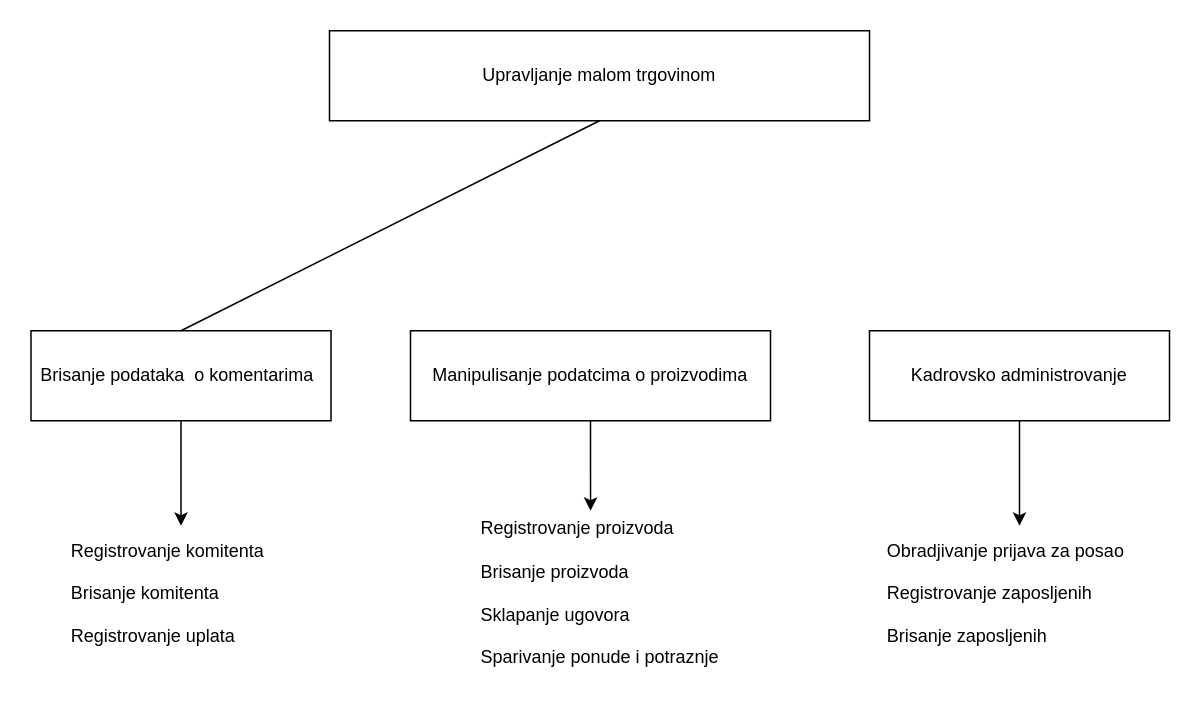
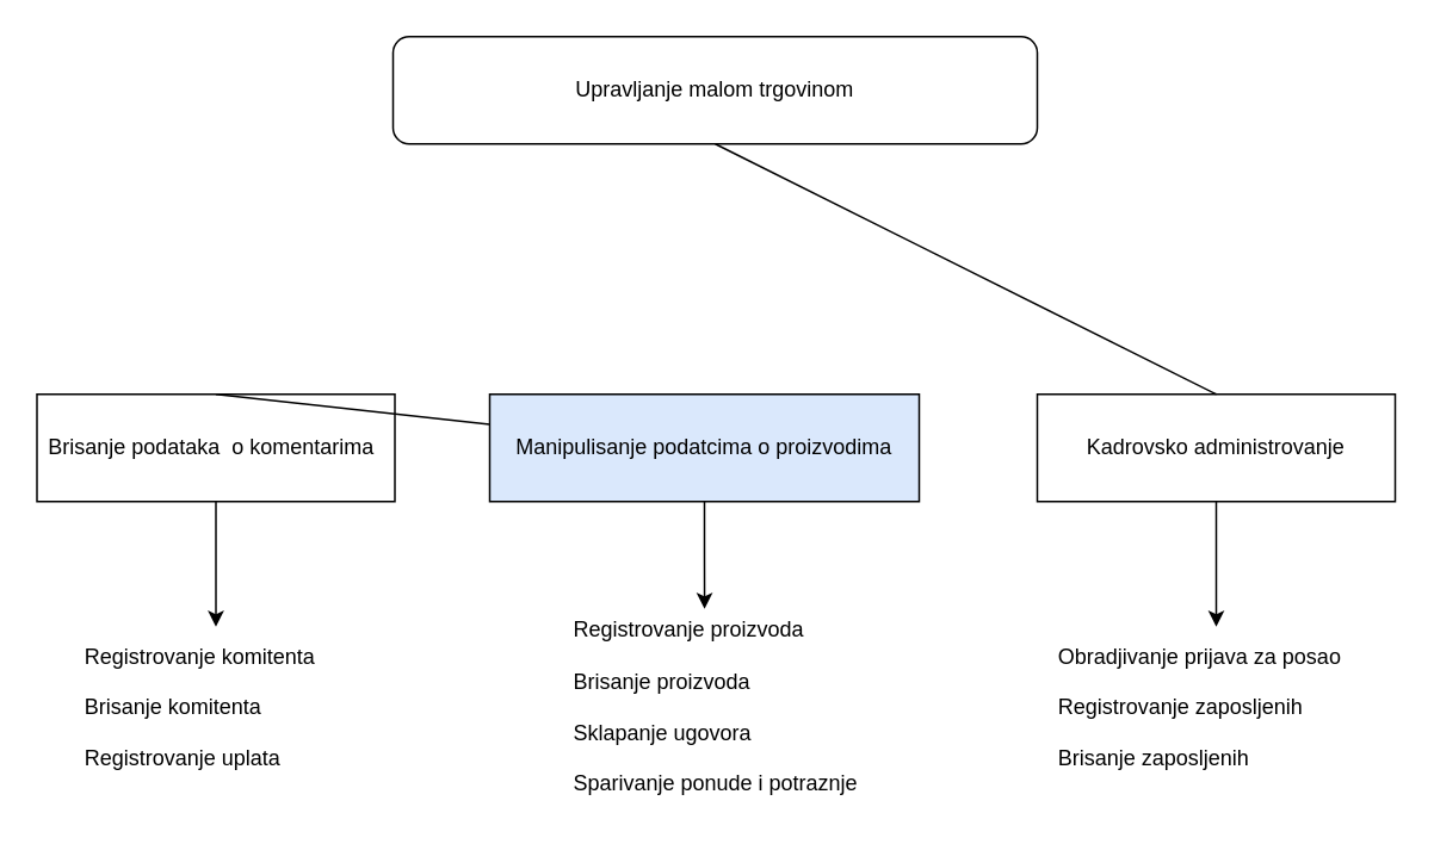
  <mxCell id="0" />
  <mxCell id="1" parent="0" />
- <mxCell id="2" value="Upravljanje malom trgovinom" style="rounded=0;whiteSpace=wrap;html=1;" vertex="1" parent="1"><mxGeometry x="219" y="20" width="360" height="60" as="geometry" /></mxCell>
+ <mxCell id="2" value="Upravljanje malom trgovinom" style="whiteSpace=wrap;html=1;rounded=1;" vertex="1" parent="1"><mxGeometry x="219" y="20" width="360" height="60" as="geometry" /></mxCell>
  <mxCell id="3" style="edgeStyle=orthogonalEdgeStyle;rounded=0;orthogonalLoop=1;jettySize=auto;html=1;exitX=0.5;exitY=1;exitDx=0;exitDy=0;" edge="1" parent="1" source="4" target="13"><mxGeometry relative="1" as="geometry" /></mxCell>
  <mxCell id="4" value="Kadrovsko administrovanje" style="rounded=0;whiteSpace=wrap;html=1;" vertex="1" parent="1"><mxGeometry x="579" y="220" width="200" height="60" as="geometry" /></mxCell>
  <mxCell id="5" style="edgeStyle=orthogonalEdgeStyle;rounded=0;orthogonalLoop=1;jettySize=auto;html=1;exitX=1;exitY=0.5;exitDx=0;exitDy=0;" edge="1" parent="1" source="6"><mxGeometry relative="1" as="geometry"><mxPoint x="499" y="250" as="targetPoint" /></mxGeometry></mxCell>
- <mxCell id="6" value="Manipulisanje podatcima o proizvodima" style="rounded=0;whiteSpace=wrap;html=1;" vertex="1" parent="1"><mxGeometry x="273" y="220" width="240" height="60" as="geometry" /></mxCell>
+ <mxCell id="6" value="Manipulisanje podatcima o proizvodima" style="rounded=0;whiteSpace=wrap;html=1;fillColor=#dae8fc;" vertex="1" parent="1"><mxGeometry x="273" y="220" width="240" height="60" as="geometry" /></mxCell>
  <mxCell id="7" value="" style="edgeStyle=orthogonalEdgeStyle;rounded=0;orthogonalLoop=1;jettySize=auto;html=1;" edge="1" parent="1" source="8" target="12"><mxGeometry relative="1" as="geometry" /></mxCell>
  <mxCell id="8" value="Brisanje podataka&amp;nbsp; o komentarima&lt;span style=&quot;white-space: pre;&quot;&gt;&#09;&lt;/span&gt;" style="rounded=0;whiteSpace=wrap;html=1;" vertex="1" parent="1"><mxGeometry x="20" y="220" width="200" height="60" as="geometry" /></mxCell>
- <mxCell id="9" value="" style="endArrow=none;html=1;rounded=0;entryX=0.5;entryY=1;entryDx=0;entryDy=0;exitX=0.5;exitY=0;exitDx=0;exitDy=0;" edge="1" parent="1" source="8" target="2"><mxGeometry width="50" height="50" relative="1" as="geometry"><mxPoint x="369" y="390" as="sourcePoint" /><mxPoint x="419" y="340" as="targetPoint" /></mxGeometry></mxCell>
+ <mxCell id="9" value="" style="endArrow=none;html=1;rounded=0;exitX=0.5;exitY=0;exitDx=0;exitDy=0;" edge="1" parent="1" source="8" target="6"><mxGeometry width="50" height="50" relative="1" as="geometry"><mxPoint x="369" y="390" as="sourcePoint" /><mxPoint x="419" y="340" as="targetPoint" /></mxGeometry></mxCell>
+ <mxCell id="10" value="" style="endArrow=none;html=1;rounded=0;entryX=0.5;entryY=1;entryDx=0;entryDy=0;exitX=0.5;exitY=0;exitDx=0;exitDy=0;" edge="1" parent="1" source="4" target="2"><mxGeometry width="50" height="50" relative="1" as="geometry"><mxPoint x="369" y="390" as="sourcePoint" /><mxPoint x="419" y="340" as="targetPoint" /></mxGeometry></mxCell>
  <mxCell id="11" value="&lt;div style=&quot;text-align: left;&quot;&gt;&lt;span style=&quot;background-color: initial;&quot;&gt;Registrovanje proizvoda&lt;/span&gt;&lt;/div&gt;&lt;div style=&quot;text-align: left;&quot;&gt;&lt;br&gt;&lt;/div&gt;&lt;div style=&quot;text-align: left;&quot;&gt;&lt;span style=&quot;background-color: initial;&quot;&gt;Brisanje proizvoda&lt;/span&gt;&lt;/div&gt;&lt;div style=&quot;text-align: left;&quot;&gt;&lt;br&gt;&lt;/div&gt;&lt;div style=&quot;text-align: left;&quot;&gt;&lt;span style=&quot;background-color: initial;&quot;&gt;Sklapanje ugovora&lt;/span&gt;&lt;/div&gt;&lt;div style=&quot;text-align: left;&quot;&gt;&lt;br&gt;&lt;/div&gt;&lt;div style=&quot;text-align: left;&quot;&gt;&lt;span style=&quot;background-color: initial;&quot;&gt;Sparivanje ponude i potraznje&lt;/span&gt;&lt;/div&gt;" style="text;html=1;align=center;verticalAlign=middle;resizable=0;points=[];autosize=1;strokeColor=none;fillColor=none;" vertex="1" parent="1"><mxGeometry x="309" y="340" width="180" height="110" as="geometry" /></mxCell>
  <mxCell id="12" value="Registrovanje komitenta&lt;br&gt;&lt;br&gt;Brisanje komitenta&lt;br&gt;&lt;br&gt;Registrovanje uplata" style="text;html=1;align=left;verticalAlign=middle;resizable=0;points=[];autosize=1;strokeColor=none;fillColor=none;" vertex="1" parent="1"><mxGeometry x="45" y="350" width="150" height="90" as="geometry" /></mxCell>
  <mxCell id="13" value="Obradjivanje prijava za posao&lt;br&gt;&lt;br&gt;Registrovanje zaposljenih&lt;br&gt;&lt;br&gt;Brisanje zaposljenih" style="text;html=1;align=left;verticalAlign=middle;resizable=0;points=[];autosize=1;strokeColor=none;fillColor=none;" vertex="1" parent="1"><mxGeometry x="589" y="350" width="180" height="90" as="geometry" /></mxCell>
  <mxCell id="14" style="edgeStyle=orthogonalEdgeStyle;rounded=0;orthogonalLoop=1;jettySize=auto;html=1;exitX=0.5;exitY=1;exitDx=0;exitDy=0;entryX=0.467;entryY=0;entryDx=0;entryDy=0;entryPerimeter=0;" edge="1" parent="1" source="6" target="11"><mxGeometry relative="1" as="geometry" /></mxCell>
